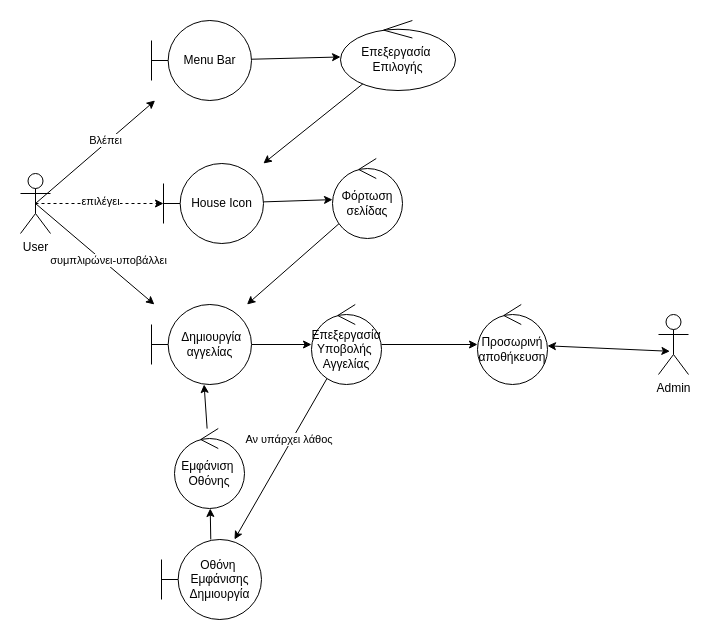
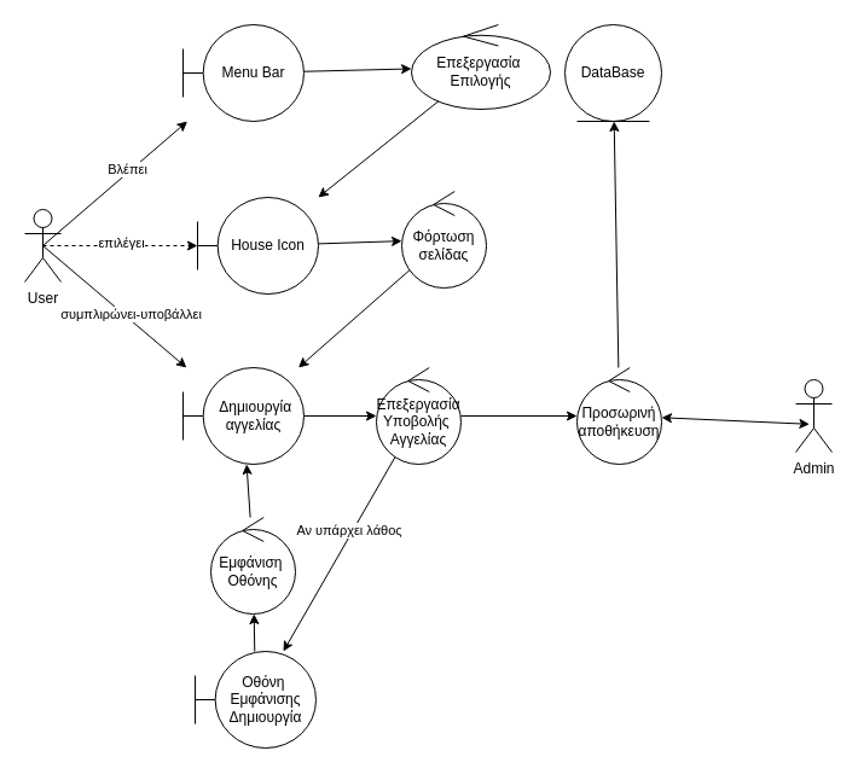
  <mxCell id="0" />
  <mxCell id="1" parent="0" />
  <mxCell id="2" style="rounded=0;orthogonalLoop=1;jettySize=auto;html=1;exitX=0.5;exitY=0.5;exitDx=0;exitDy=0;exitPerimeter=0;" parent="1" source="8" target="15" edge="1"><mxGeometry relative="1" as="geometry"><mxPoint x="88.2" y="174.8" as="targetPoint" /></mxGeometry></mxCell>
  <mxCell id="3" value="Βλέπει" style="edgeLabel;html=1;align=center;verticalAlign=middle;resizable=0;points=[];" parent="2" vertex="1" connectable="0"><mxGeometry x="0.186" y="3" relative="1" as="geometry"><mxPoint as="offset" /></mxGeometry></mxCell>
  <mxCell id="4" style="edgeStyle=none;rounded=0;orthogonalLoop=1;jettySize=auto;html=1;exitX=0.5;exitY=0.5;exitDx=0;exitDy=0;exitPerimeter=0;dashed=1;" parent="1" source="8" target="13" edge="1"><mxGeometry relative="1" as="geometry" /></mxCell>
  <mxCell id="5" value="επιλέγει" style="edgeLabel;html=1;align=center;verticalAlign=middle;resizable=0;points=[];" parent="4" vertex="1" connectable="0"><mxGeometry x="-0.003" y="3" relative="1" as="geometry"><mxPoint as="offset" /></mxGeometry></mxCell>
  <mxCell id="6" style="edgeStyle=none;rounded=0;orthogonalLoop=1;jettySize=auto;html=1;exitX=0.5;exitY=0.5;exitDx=0;exitDy=0;exitPerimeter=0;" parent="1" source="8" target="11" edge="1"><mxGeometry relative="1" as="geometry" /></mxCell>
  <mxCell id="7" value="συμπλιρώνει-υποβάλλει" style="edgeLabel;html=1;align=center;verticalAlign=middle;resizable=0;points=[];" parent="6" vertex="1" connectable="0"><mxGeometry x="0.179" y="4" relative="1" as="geometry"><mxPoint as="offset" /></mxGeometry></mxCell>
  <mxCell id="8" value="User" style="shape=umlActor;verticalLabelPosition=bottom;verticalAlign=top;html=1;outlineConnect=0;" parent="1" vertex="1"><mxGeometry x="20" y="173" width="30" height="60" as="geometry" /></mxCell>
+ <mxCell id="9" value="DataBase" style="ellipse;shape=umlEntity;whiteSpace=wrap;html=1;" parent="1" vertex="1"><mxGeometry x="467" y="20" width="80" height="80" as="geometry" /></mxCell>
  <mxCell id="10" value="" style="edgeStyle=none;rounded=0;orthogonalLoop=1;jettySize=auto;html=1;" edge="1" parent="1" source="11" target="23"><mxGeometry relative="1" as="geometry" /></mxCell>
  <mxCell id="11" value="&amp;nbsp;Δημιουργία αγγελίας" style="shape=umlBoundary;whiteSpace=wrap;html=1;" parent="1" vertex="1"><mxGeometry x="151" y="304" width="100" height="80" as="geometry" /></mxCell>
  <mxCell id="12" value="" style="edgeStyle=none;rounded=0;orthogonalLoop=1;jettySize=auto;html=1;" parent="1" source="13" target="17" edge="1"><mxGeometry relative="1" as="geometry" /></mxCell>
  <mxCell id="13" value="House Icon" style="shape=umlBoundary;whiteSpace=wrap;html=1;" parent="1" vertex="1"><mxGeometry x="163" y="163" width="100" height="80" as="geometry" /></mxCell>
  <mxCell id="14" value="" style="rounded=0;orthogonalLoop=1;jettySize=auto;html=1;" edge="1" parent="1" source="15" target="19"><mxGeometry relative="1" as="geometry" /></mxCell>
  <mxCell id="15" value="Menu Bar" style="shape=umlBoundary;whiteSpace=wrap;html=1;" parent="1" vertex="1"><mxGeometry x="151" y="20" width="100" height="80" as="geometry" /></mxCell>
  <mxCell id="16" value="" style="edgeStyle=none;rounded=0;orthogonalLoop=1;jettySize=auto;html=1;" parent="1" source="17" target="11" edge="1"><mxGeometry relative="1" as="geometry" /></mxCell>
  <mxCell id="17" value="Φόρτωση&lt;div&gt;σελίδας&lt;/div&gt;" style="ellipse;shape=umlControl;whiteSpace=wrap;html=1;" parent="1" vertex="1"><mxGeometry x="332" y="158" width="70" height="80" as="geometry" /></mxCell>
  <mxCell id="18" value="" style="rounded=0;orthogonalLoop=1;jettySize=auto;html=1;" edge="1" parent="1" source="19" target="13"><mxGeometry relative="1" as="geometry" /></mxCell>
  <mxCell id="19" value="Επεξεργασία&amp;nbsp;&lt;div&gt;Επιλογής&lt;/div&gt;" style="ellipse;shape=umlControl;whiteSpace=wrap;html=1;" vertex="1" parent="1"><mxGeometry x="340" y="20" width="115" height="70" as="geometry" /></mxCell>
  <mxCell id="20" value="" style="edgeStyle=none;rounded=0;orthogonalLoop=1;jettySize=auto;html=1;" edge="1" parent="1" source="23" target="27"><mxGeometry relative="1" as="geometry" /></mxCell>
  <mxCell id="21" value="Αν υπάρχει λάθος&amp;nbsp;" style="edgeLabel;html=1;align=center;verticalAlign=middle;resizable=0;points=[];" vertex="1" connectable="0" parent="20"><mxGeometry x="-0.239" y="-2" relative="1" as="geometry"><mxPoint as="offset" /></mxGeometry></mxCell>
  <mxCell id="22" value="" style="edgeStyle=none;rounded=0;orthogonalLoop=1;jettySize=auto;html=1;" edge="1" parent="1" source="23" target="25"><mxGeometry relative="1" as="geometry" /></mxCell>
  <mxCell id="23" value="Επεξεργασία&lt;div&gt;Υποβολής&amp;nbsp;&lt;/div&gt;&lt;div&gt;Αγγελίας&lt;/div&gt;" style="ellipse;shape=umlControl;whiteSpace=wrap;html=1;" vertex="1" parent="1"><mxGeometry x="311" y="304" width="70" height="80" as="geometry" /></mxCell>
+ <mxCell id="24" value="" style="edgeStyle=none;rounded=0;orthogonalLoop=1;jettySize=auto;html=1;" edge="1" parent="1" source="25" target="9"><mxGeometry relative="1" as="geometry" /></mxCell>
  <mxCell id="25" value="Προσωρινή αποθήκευση" style="ellipse;shape=umlControl;whiteSpace=wrap;html=1;" vertex="1" parent="1"><mxGeometry x="477" y="304" width="70" height="80" as="geometry" /></mxCell>
  <mxCell id="26" value="" style="edgeStyle=none;rounded=0;orthogonalLoop=1;jettySize=auto;html=1;" edge="1" parent="1" source="27" target="29"><mxGeometry relative="1" as="geometry" /></mxCell>
  <mxCell id="27" value="Οθόνη&amp;nbsp;&lt;div&gt;Εμφάνισης&lt;/div&gt;&lt;div&gt;Δημιουργία&lt;/div&gt;" style="shape=umlBoundary;whiteSpace=wrap;html=1;" vertex="1" parent="1"><mxGeometry x="161" y="539" width="100" height="80" as="geometry" /></mxCell>
  <mxCell id="28" value="" style="edgeStyle=none;rounded=0;orthogonalLoop=1;jettySize=auto;html=1;" edge="1" parent="1" source="29" target="11"><mxGeometry relative="1" as="geometry" /></mxCell>
  <mxCell id="29" value="Εμφάνιση&amp;nbsp;&lt;div&gt;Οθόνης&lt;/div&gt;" style="ellipse;shape=umlControl;whiteSpace=wrap;html=1;" vertex="1" parent="1"><mxGeometry x="174" y="428" width="70" height="80" as="geometry" /></mxCell>
  <mxCell id="30" value="Admin" style="shape=umlActor;verticalLabelPosition=bottom;verticalAlign=top;html=1;" vertex="1" parent="1"><mxGeometry x="658" y="314" width="30" height="60" as="geometry" /></mxCell>
  <mxCell id="31" value="" style="endArrow=classic;startArrow=classic;html=1;rounded=0;entryX=0.38;entryY=0.613;entryDx=0;entryDy=0;entryPerimeter=0;" edge="1" parent="1" source="25" target="30"><mxGeometry width="50" height="50" relative="1" as="geometry"><mxPoint x="521" y="310" as="sourcePoint" /><mxPoint x="571" y="260" as="targetPoint" /></mxGeometry></mxCell>
